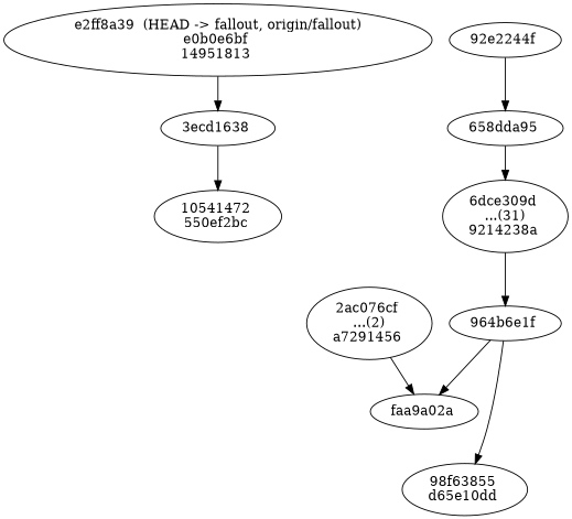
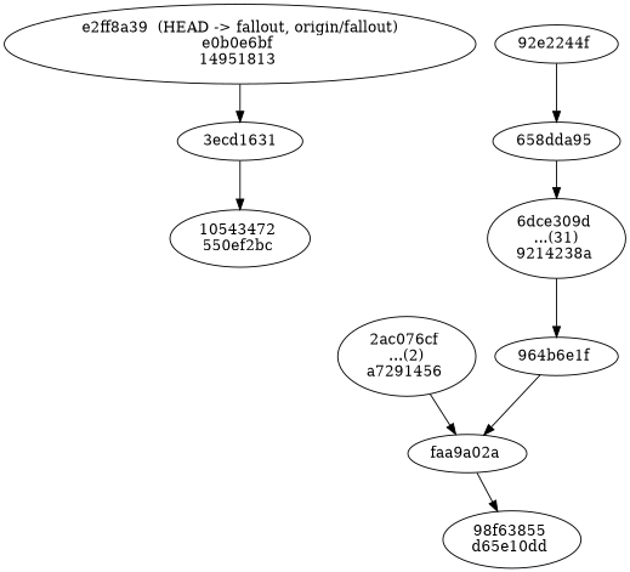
  digraph {
-   n1 [label="3ecd1638 "]
-   n2 [label="10541472 \n550ef2bc "]
+   n1 [label="3ecd1631"]
+   n2 [label="10543472 \n550ef2bc "]
    n3 [label="92e2244f "]
    n4 [label="658dda95 "]
    n5 [label="6dce309d \n...(31)\n9214238a "]
    n6 [label="964b6e1f "]
    n7 [label="faa9a02a "]
    n8 [label="98f63855 \nd65e10dd "]
    n9 [label="2ac076cf \n...(2)\na7291456 "]
    n10 [label="e2ff8a39  (HEAD -> fallout, origin/fallout)\ne0b0e6bf \n14951813 "]
    n1 -> n2
    n3 -> n4
    n4 -> n5
    n5 -> n6
    n6 -> n7
-   n6 -> n8
+   n7 -> n8
    n9 -> n7
    n10 -> n1
  }
